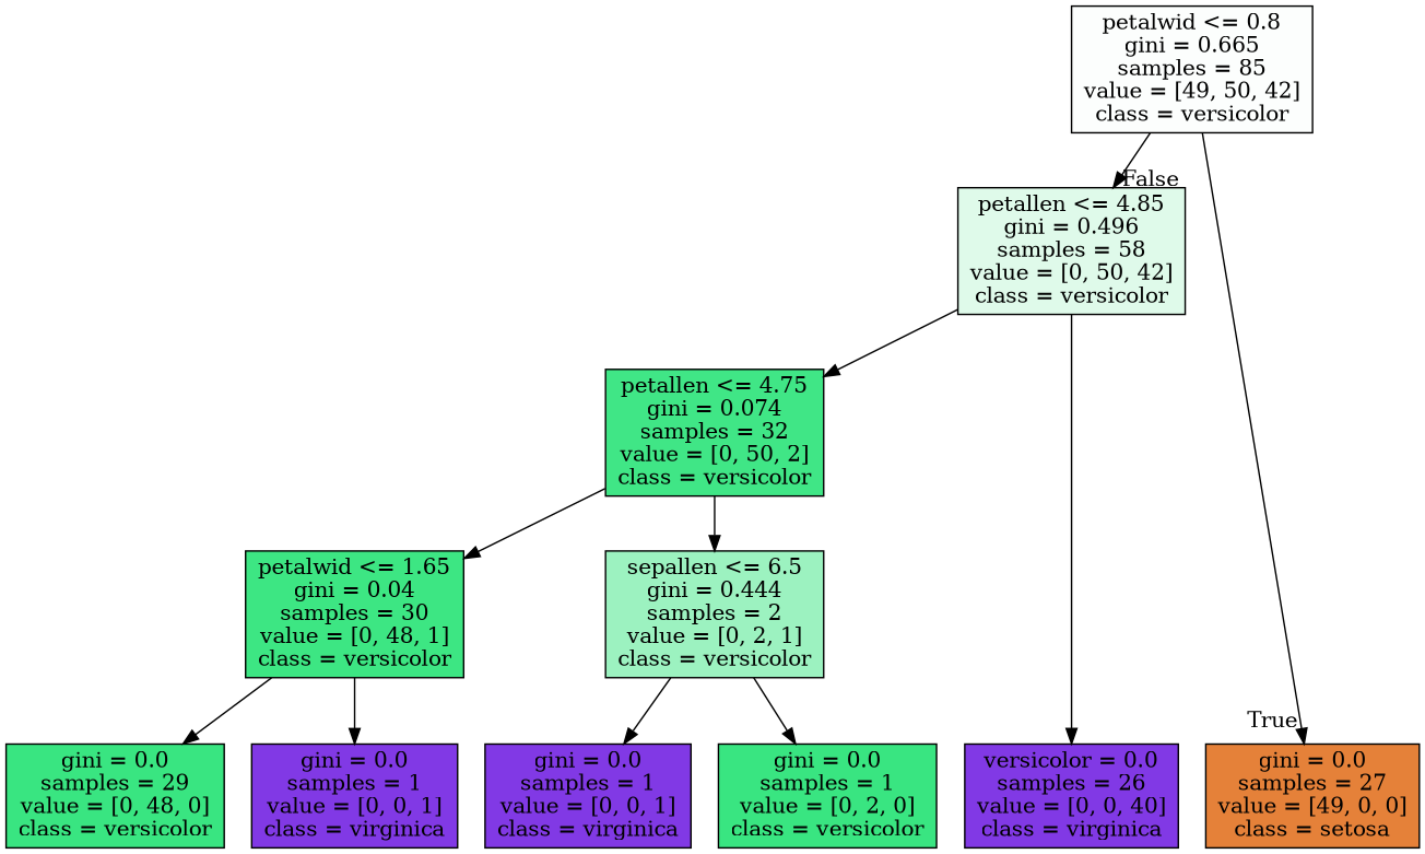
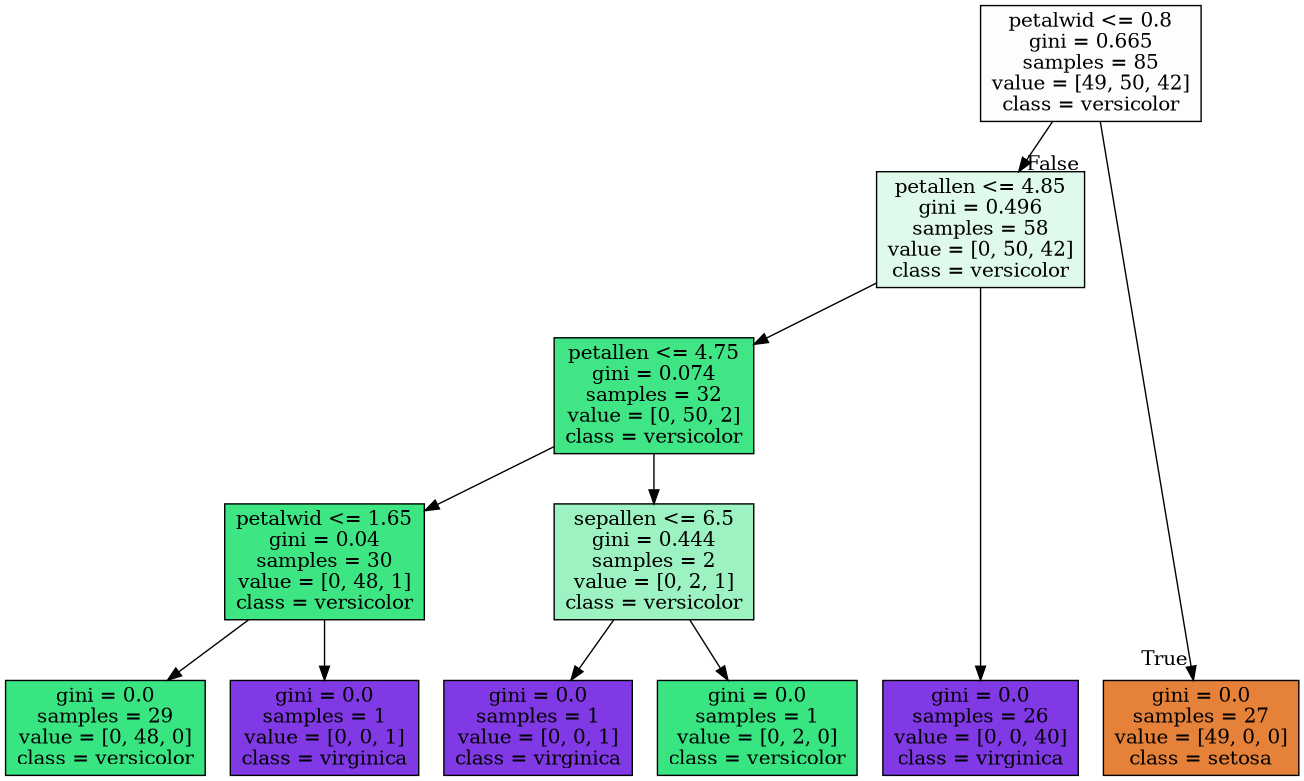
  digraph {
    ranksep=equally
    splines=polyline
    node [color=black fillcolor="#8139e5ff" shape=box style=filled]
    n1 [fillcolor="#39e58103" label="petalwid <= 0.8\ngini = 0.665\nsamples = 85\nvalue = [49, 50, 42]\nclass = versicolor"]
    n2 [fillcolor="#39e58129" label="petallen <= 4.85\ngini = 0.496\nsamples = 58\nvalue = [0, 50, 42]\nclass = versicolor"]
    n3 [fillcolor="#39e581f5" label="petallen <= 4.75\ngini = 0.074\nsamples = 32\nvalue = [0, 50, 2]\nclass = versicolor"]
    n4 [fillcolor="#39e581fa" label="petalwid <= 1.65\ngini = 0.04\nsamples = 30\nvalue = [0, 48, 1]\nclass = versicolor"]
    n5 [fillcolor="#39e5817f" label="sepallen <= 6.5\ngini = 0.444\nsamples = 2\nvalue = [0, 2, 1]\nclass = versicolor"]
    n6 [fillcolor="#e58139ff" label="gini = 0.0\nsamples = 27\nvalue = [49, 0, 0]\nclass = setosa"]
    n7 [fillcolor="#39e581ff" label="gini = 0.0\nsamples = 29\nvalue = [0, 48, 0]\nclass = versicolor"]
    n8 [label="gini = 0.0\nsamples = 1\nvalue = [0, 0, 1]\nclass = virginica"]
    n9 [label="gini = 0.0\nsamples = 1\nvalue = [0, 0, 1]\nclass = virginica"]
    n10 [fillcolor="#39e581ff" label="gini = 0.0\nsamples = 1\nvalue = [0, 2, 0]\nclass = versicolor"]
-   n11 [label="versicolor = 0.0\nsamples = 26\nvalue = [0, 0, 40]\nclass = virginica"]
+   n11 [label="gini = 0.0\nsamples = 26\nvalue = [0, 0, 40]\nclass = virginica"]
    subgraph sub_1 {
      rank=same
      n1
    }
    subgraph sub_2 {
      rank=same
      n2
    }
    subgraph sub_3 {
      rank=same
      n3
    }
    subgraph sub_4 {
      rank=same
      n4
      n5
    }
    subgraph sub_5 {
      rank=same
      n6
      n7
      n8
      n9
      n10
      n11
    }
    n1 -> n2 [headlabel=False labelangle=-45 labeldistance=2.5]
    n1 -> n6 [headlabel=True labelangle=45 labeldistance=2.5]
    n2 -> n3
    n2 -> n11
    n3 -> n4
    n3 -> n5
    n4 -> n7
    n4 -> n8
    n5 -> n9
    n5 -> n10
  }
